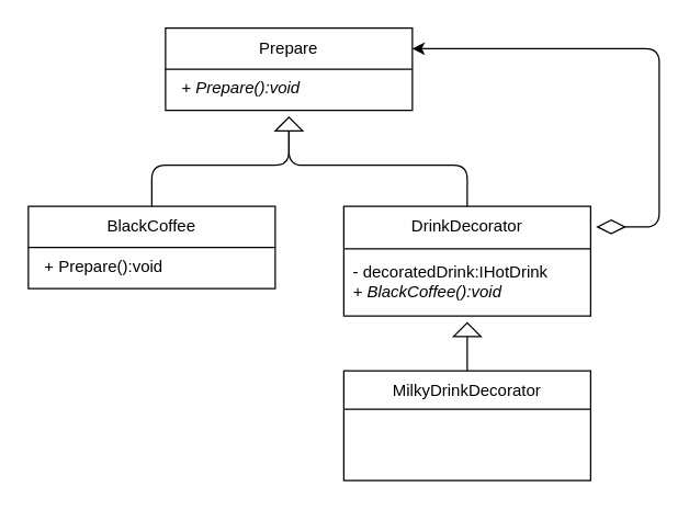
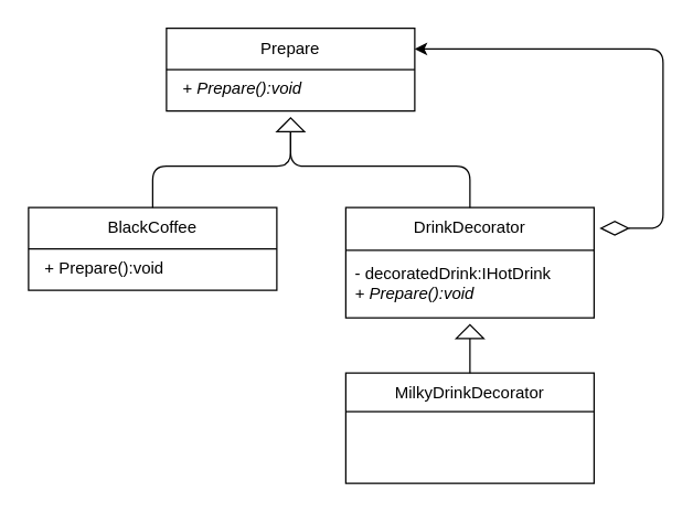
  <mxCell id="0" />
  <mxCell id="1" parent="0" />
  <mxCell id="2" value="" style="rounded=0;whiteSpace=wrap;html=1;" vertex="1" parent="1"><mxGeometry x="120" y="20" width="180" height="60" as="geometry" /></mxCell>
  <mxCell id="3" value="" style="endArrow=none;html=1;exitX=0;exitY=0.5;exitDx=0;exitDy=0;entryX=1;entryY=0.5;entryDx=0;entryDy=0;" edge="1" parent="1" source="2" target="2"><mxGeometry width="50" height="50" relative="1" as="geometry"><mxPoint x="120" y="210" as="sourcePoint" /><mxPoint x="170" y="160" as="targetPoint" /></mxGeometry></mxCell>
  <mxCell id="4" value="Prepare" style="text;html=1;strokeColor=none;fillColor=none;align=center;verticalAlign=middle;whiteSpace=wrap;rounded=0;" vertex="1" parent="1"><mxGeometry x="120" y="30" width="180" height="10" as="geometry" /></mxCell>
  <mxCell id="5" value="" style="rounded=0;whiteSpace=wrap;html=1;" vertex="1" parent="1"><mxGeometry x="20" y="150" width="180" height="60" as="geometry" /></mxCell>
  <mxCell id="6" value="" style="endArrow=none;html=1;exitX=0;exitY=0.5;exitDx=0;exitDy=0;entryX=1;entryY=0.5;entryDx=0;entryDy=0;" edge="1" parent="1" source="5" target="5"><mxGeometry width="50" height="50" relative="1" as="geometry"><mxPoint x="20" y="340" as="sourcePoint" /><mxPoint x="70" y="290" as="targetPoint" /></mxGeometry></mxCell>
  <mxCell id="7" value="BlackCoffee" style="text;html=1;strokeColor=none;fillColor=none;align=center;verticalAlign=middle;whiteSpace=wrap;rounded=0;" vertex="1" parent="1"><mxGeometry x="20" y="160" width="180" height="10" as="geometry" /></mxCell>
  <mxCell id="8" value="" style="rounded=0;whiteSpace=wrap;html=1;" vertex="1" parent="1"><mxGeometry x="250" y="150" width="180" height="80" as="geometry" /></mxCell>
  <mxCell id="9" value="" style="endArrow=none;html=1;exitX=0;exitY=0.5;exitDx=0;exitDy=0;entryX=1;entryY=0.5;entryDx=0;entryDy=0;" edge="1" parent="1"><mxGeometry width="50" height="50" relative="1" as="geometry"><mxPoint x="250" y="181" as="sourcePoint" /><mxPoint x="430" y="181" as="targetPoint" /></mxGeometry></mxCell>
  <mxCell id="10" value="DrinkDecorator" style="text;html=1;strokeColor=none;fillColor=none;align=center;verticalAlign=middle;whiteSpace=wrap;rounded=0;" vertex="1" parent="1"><mxGeometry x="250" y="160" width="180" height="10" as="geometry" /></mxCell>
  <mxCell id="11" value="" style="endArrow=none;html=1;entryX=0.5;entryY=0;entryDx=0;entryDy=0;exitX=0;exitY=0.5;exitDx=0;exitDy=0;" edge="1" parent="1" source="12" target="5"><mxGeometry width="50" height="50" relative="1" as="geometry"><mxPoint x="20" y="280" as="sourcePoint" /><mxPoint x="70" y="230" as="targetPoint" /><Array as="points"><mxPoint x="210" y="120" /><mxPoint x="110" y="120" /></Array></mxGeometry></mxCell>
  <mxCell id="12" value="" style="triangle;whiteSpace=wrap;html=1;rotation=-90;" vertex="1" parent="1"><mxGeometry x="205" y="80" width="10" height="20" as="geometry" /></mxCell>
  <mxCell id="13" value="" style="endArrow=none;html=1;entryX=0;entryY=0.5;entryDx=0;entryDy=0;exitX=0.5;exitY=0;exitDx=0;exitDy=0;" edge="1" parent="1" source="8" target="12"><mxGeometry width="50" height="50" relative="1" as="geometry"><mxPoint x="20" y="280" as="sourcePoint" /><mxPoint x="70" y="230" as="targetPoint" /><Array as="points"><mxPoint x="340" y="120" /><mxPoint x="210" y="120" /></Array></mxGeometry></mxCell>
  <mxCell id="14" value="" style="rounded=0;whiteSpace=wrap;html=1;" vertex="1" parent="1"><mxGeometry x="250" y="270" width="180" height="80" as="geometry" /></mxCell>
  <mxCell id="15" value="" style="endArrow=none;html=1;exitX=-0.001;exitY=0.35;exitDx=0;exitDy=0;entryX=0.998;entryY=0.349;entryDx=0;entryDy=0;entryPerimeter=0;exitPerimeter=0;" edge="1" parent="1" source="14" target="14"><mxGeometry width="50" height="50" relative="1" as="geometry"><mxPoint x="250" y="460" as="sourcePoint" /><mxPoint x="300" y="410" as="targetPoint" /></mxGeometry></mxCell>
  <mxCell id="16" value="MilkyDrinkDecorator" style="text;html=1;strokeColor=none;fillColor=none;align=center;verticalAlign=middle;whiteSpace=wrap;rounded=0;" vertex="1" parent="1"><mxGeometry x="250" y="280" width="180" height="10" as="geometry" /></mxCell>
- <mxCell id="17" value="- decoratedDrink:IHotDrink&lt;br&gt;&lt;i&gt;+ BlackCoffee():void&lt;/i&gt;&lt;br&gt;" style="text;html=1;strokeColor=none;fillColor=none;align=left;verticalAlign=middle;whiteSpace=wrap;rounded=0;" vertex="1" parent="1"><mxGeometry x="255" y="180" width="175" height="50" as="geometry" /></mxCell>
+ <mxCell id="17" value="- decoratedDrink:IHotDrink&lt;br&gt;&lt;i&gt;+ Prepare():void&lt;/i&gt;&lt;br&gt;" style="text;html=1;strokeColor=none;fillColor=none;align=left;verticalAlign=middle;whiteSpace=wrap;rounded=0;" vertex="1" parent="1"><mxGeometry x="255" y="180" width="175" height="50" as="geometry" /></mxCell>
  <mxCell id="18" value="+ Prepare():void" style="text;html=1;fontStyle=2" vertex="1" parent="1"><mxGeometry x="130" y="50" width="170" height="30" as="geometry" /></mxCell>
  <mxCell id="19" value="+ Prepare():void" style="text;html=1;" vertex="1" parent="1"><mxGeometry x="30" y="180" width="100" height="30" as="geometry" /></mxCell>
  <mxCell id="20" value="" style="rhombus;whiteSpace=wrap;html=1;rotation=90;" vertex="1" parent="1"><mxGeometry x="440" y="155" width="10" height="20" as="geometry" /></mxCell>
  <mxCell id="21" value="" style="endArrow=classic;html=1;entryX=1;entryY=0.5;entryDx=0;entryDy=0;exitX=0.5;exitY=0;exitDx=0;exitDy=0;" edge="1" parent="1" source="20" target="4"><mxGeometry width="50" height="50" relative="1" as="geometry"><mxPoint x="90" y="420" as="sourcePoint" /><mxPoint x="140" y="370" as="targetPoint" /><Array as="points"><mxPoint x="480" y="165" /><mxPoint x="480" y="35" /></Array></mxGeometry></mxCell>
  <mxCell id="22" value="" style="triangle;whiteSpace=wrap;html=1;rotation=-90;" vertex="1" parent="1"><mxGeometry x="335" y="230" width="10" height="20" as="geometry" /></mxCell>
  <mxCell id="23" value="" style="endArrow=none;html=1;entryX=0;entryY=0.5;entryDx=0;entryDy=0;exitX=0.5;exitY=0;exitDx=0;exitDy=0;" edge="1" parent="1" source="14" target="22"><mxGeometry width="50" height="50" relative="1" as="geometry"><mxPoint x="90" y="420" as="sourcePoint" /><mxPoint x="140" y="370" as="targetPoint" /></mxGeometry></mxCell>
